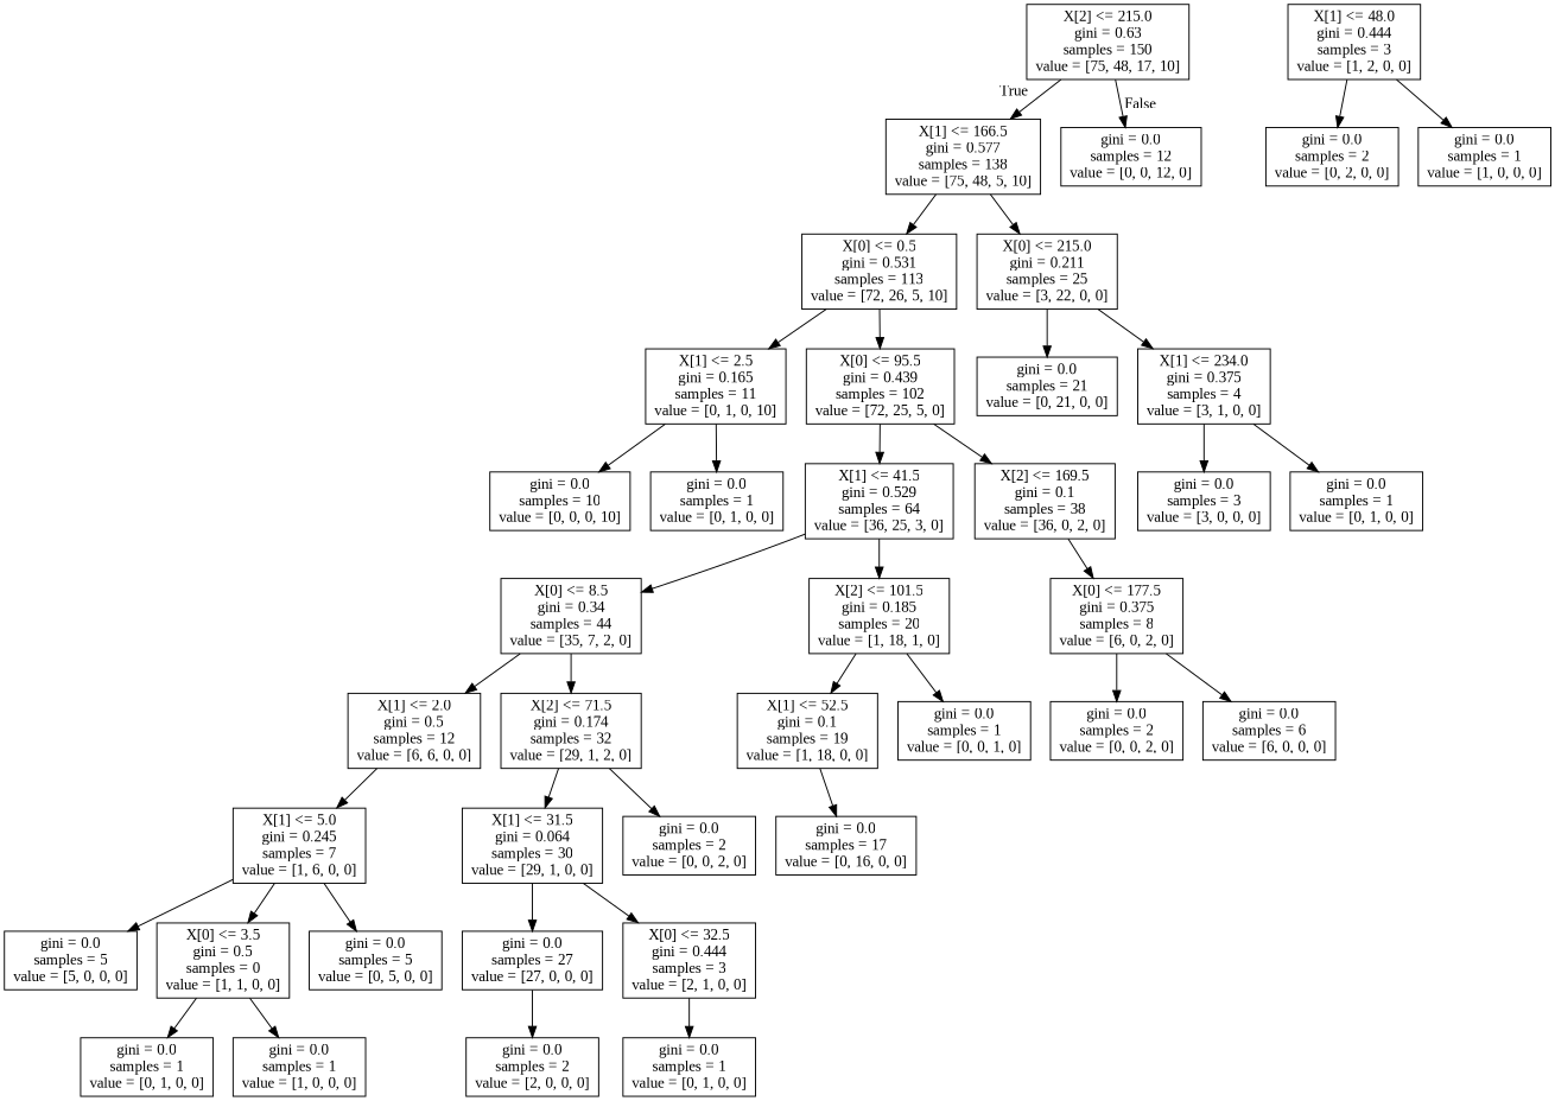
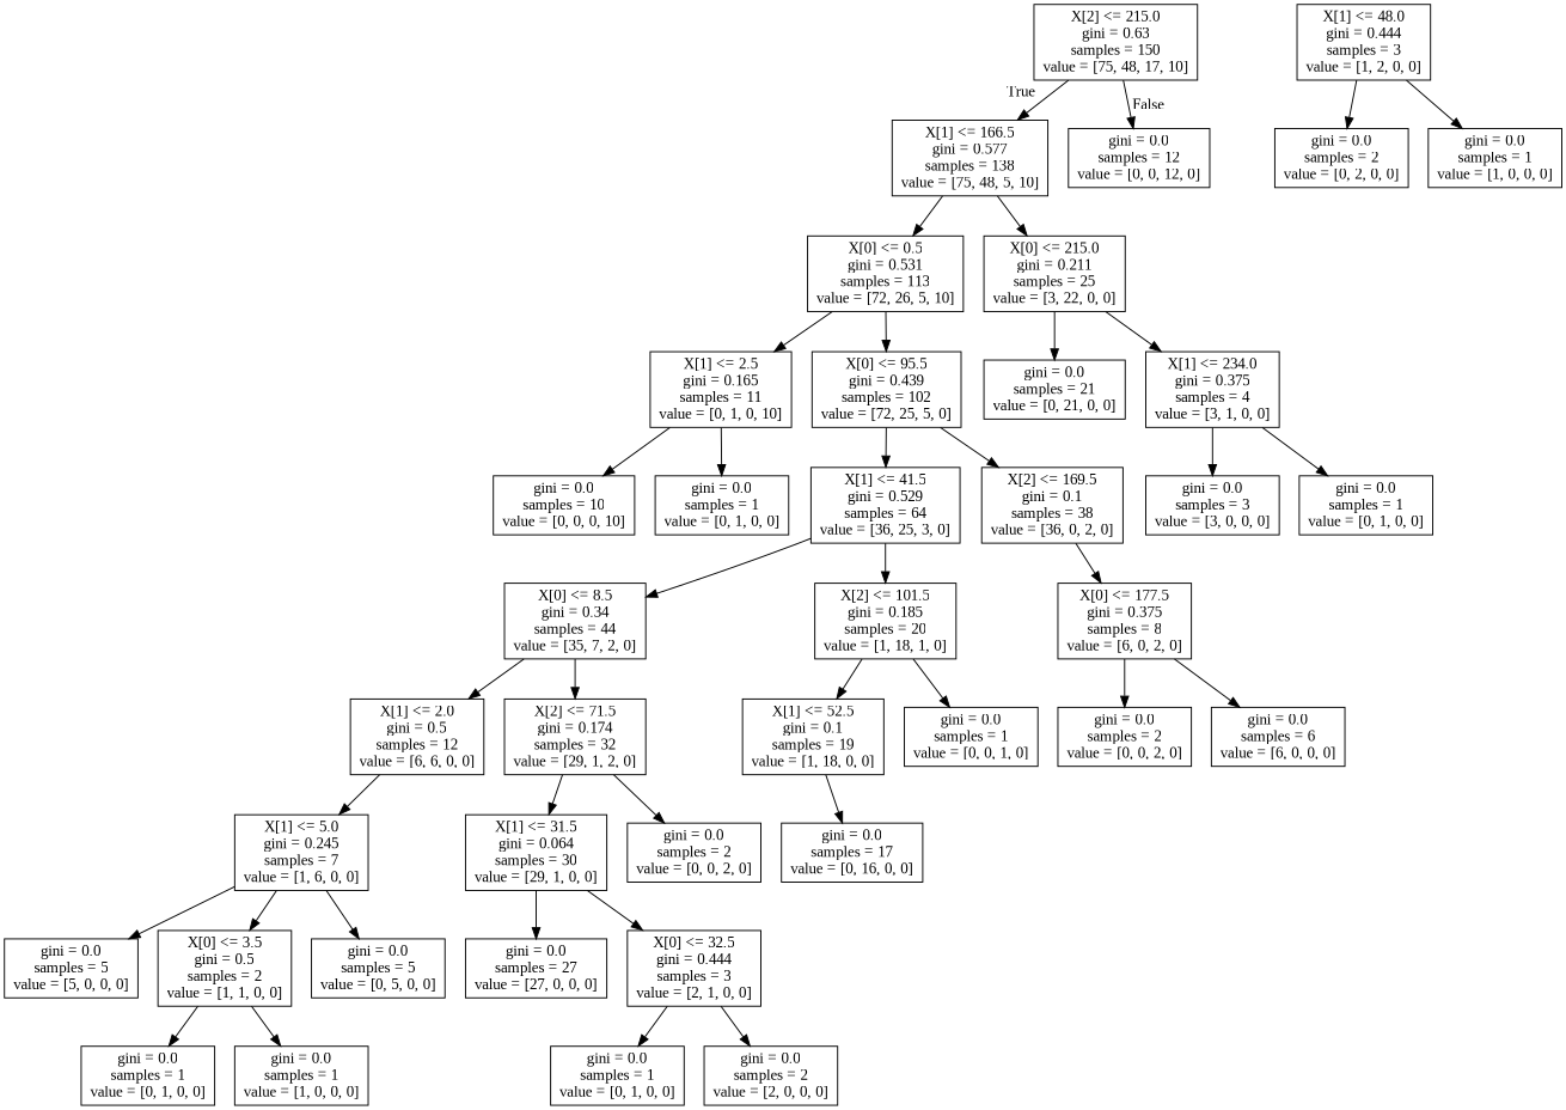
  digraph {
    fontname="Liberation Serif"
    node [fontname="Liberation Serif" shape=box]
    edge [fontname="Liberation Serif"]
    n1 [label="X[2] <= 215.0\ngini = 0.63\nsamples = 150\nvalue = [75, 48, 17, 10]"]
    n2 [label="X[1] <= 166.5\ngini = 0.577\nsamples = 138\nvalue = [75, 48, 5, 10]"]
    n3 [label="gini = 0.0\nsamples = 12\nvalue = [0, 0, 12, 0]"]
    n4 [label="X[0] <= 0.5\ngini = 0.531\nsamples = 113\nvalue = [72, 26, 5, 10]"]
    n5 [label="X[0] <= 215.0\ngini = 0.211\nsamples = 25\nvalue = [3, 22, 0, 0]"]
    n6 [label="X[1] <= 2.5\ngini = 0.165\nsamples = 11\nvalue = [0, 1, 0, 10]"]
    n7 [label="X[0] <= 95.5\ngini = 0.439\nsamples = 102\nvalue = [72, 25, 5, 0]"]
    n8 [label="gini = 0.0\nsamples = 21\nvalue = [0, 21, 0, 0]"]
    n9 [label="X[1] <= 234.0\ngini = 0.375\nsamples = 4\nvalue = [3, 1, 0, 0]"]
    n10 [label="gini = 0.0\nsamples = 10\nvalue = [0, 0, 0, 10]"]
    n11 [label="gini = 0.0\nsamples = 1\nvalue = [0, 1, 0, 0]"]
    n12 [label="X[1] <= 41.5\ngini = 0.529\nsamples = 64\nvalue = [36, 25, 3, 0]"]
    n13 [label="X[2] <= 169.5\ngini = 0.1\nsamples = 38\nvalue = [36, 0, 2, 0]"]
    n14 [label="X[0] <= 8.5\ngini = 0.34\nsamples = 44\nvalue = [35, 7, 2, 0]"]
    n15 [label="X[2] <= 101.5\ngini = 0.185\nsamples = 20\nvalue = [1, 18, 1, 0]"]
    n16 [label="X[0] <= 177.5\ngini = 0.375\nsamples = 8\nvalue = [6, 0, 2, 0]"]
    n17 [label="X[1] <= 2.0\ngini = 0.5\nsamples = 12\nvalue = [6, 6, 0, 0]"]
    n18 [label="X[2] <= 71.5\ngini = 0.174\nsamples = 32\nvalue = [29, 1, 2, 0]"]
    n19 [label="X[1] <= 52.5\ngini = 0.1\nsamples = 19\nvalue = [1, 18, 0, 0]"]
    n20 [label="gini = 0.0\nsamples = 1\nvalue = [0, 0, 1, 0]"]
    n21 [label="X[1] <= 5.0\ngini = 0.245\nsamples = 7\nvalue = [1, 6, 0, 0]"]
    n22 [label="X[1] <= 31.5\ngini = 0.064\nsamples = 30\nvalue = [29, 1, 0, 0]"]
    n23 [label="gini = 0.0\nsamples = 2\nvalue = [0, 0, 2, 0]"]
    n24 [label="gini = 0.0\nsamples = 5\nvalue = [5, 0, 0, 0]"]
-   n25 [label="X[0] <= 3.5\ngini = 0.5\nsamples = 0\nvalue = [1, 1, 0, 0]"]
+   n25 [label="X[0] <= 3.5\ngini = 0.5\nsamples = 2\nvalue = [1, 1, 0, 0]"]
    n26 [label="gini = 0.0\nsamples = 5\nvalue = [0, 5, 0, 0]"]
    n27 [label="gini = 0.0\nsamples = 1\nvalue = [0, 1, 0, 0]"]
    n28 [label="gini = 0.0\nsamples = 1\nvalue = [1, 0, 0, 0]"]
    n29 [label="gini = 0.0\nsamples = 27\nvalue = [27, 0, 0, 0]"]
    n30 [label="X[0] <= 32.5\ngini = 0.444\nsamples = 3\nvalue = [2, 1, 0, 0]"]
    n31 [label="gini = 0.0\nsamples = 1\nvalue = [0, 1, 0, 0]"]
    n32 [label="gini = 0.0\nsamples = 2\nvalue = [2, 0, 0, 0]"]
    n33 [label="gini = 0.0\nsamples = 17\nvalue = [0, 16, 0, 0]"]
    n34 [label="X[1] <= 48.0\ngini = 0.444\nsamples = 3\nvalue = [1, 2, 0, 0]"]
    n35 [label="gini = 0.0\nsamples = 2\nvalue = [0, 2, 0, 0]"]
    n36 [label="gini = 0.0\nsamples = 1\nvalue = [1, 0, 0, 0]"]
    n37 [label="gini = 0.0\nsamples = 2\nvalue = [0, 0, 2, 0]"]
    n38 [label="gini = 0.0\nsamples = 6\nvalue = [6, 0, 0, 0]"]
    n39 [label="gini = 0.0\nsamples = 3\nvalue = [3, 0, 0, 0]"]
    n40 [label="gini = 0.0\nsamples = 1\nvalue = [0, 1, 0, 0]"]
    n1 -> n2 [headlabel=True labelangle=45 labeldistance=2.5]
    n1 -> n3 [headlabel=False labelangle=-45 labeldistance=2.5]
    n2 -> n4
    n2 -> n5
    n4 -> n6
    n4 -> n7
    n5 -> n8
    n5 -> n9
    n6 -> n10
    n6 -> n11
    n7 -> n12
    n7 -> n13
    n9 -> n39
    n9 -> n40
    n12 -> n14
    n12 -> n15
    n13 -> n16
    n14 -> n17
    n14 -> n18
    n15 -> n19
    n15 -> n20
    n16 -> n37
    n16 -> n38
    n17 -> n21
    n18 -> n22
    n18 -> n23
    n19 -> n33
    n21 -> n24
    n21 -> n25
    n21 -> n26
    n22 -> n29
    n22 -> n30
    n25 -> n27
    n25 -> n28
    n30 -> n31
-   n29 -> n32
+   n30 -> n32
    n34 -> n35
    n34 -> n36
  }
